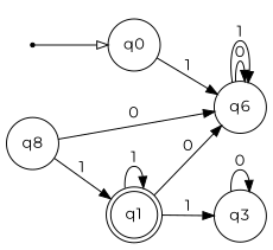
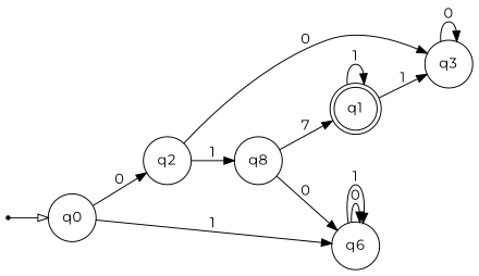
  digraph {
    fontname=Montserrat
    rankdir=LR
    node [fontname=Montserrat shape=circle]
    edge [fontname=Montserrat]
    __start [shape=point]
    q0
+   q2
    n4 [label=q6]
    q3
    n6 [label=q8]
    q1 [shape=doublecircle]
    __start -> q0 [arrowhead=empty]
+   q0 -> q2 [label=0]
    q0 -> n4 [label=1]
+   q2 -> q3 [label=0]
+   q2 -> n6 [label=1]
    n4 -> n4 [label=0]
    n4 -> n4 [label=1]
    q3 -> q3 [label=0]
    n6 -> n4 [label=0]
-   n6 -> q1 [label=1]
-   q1 -> n4 [label=0]
+   n6 -> q1 [label=7]
    q1 -> q3 [label=1]
    q1 -> q1 [label=1]
  }
